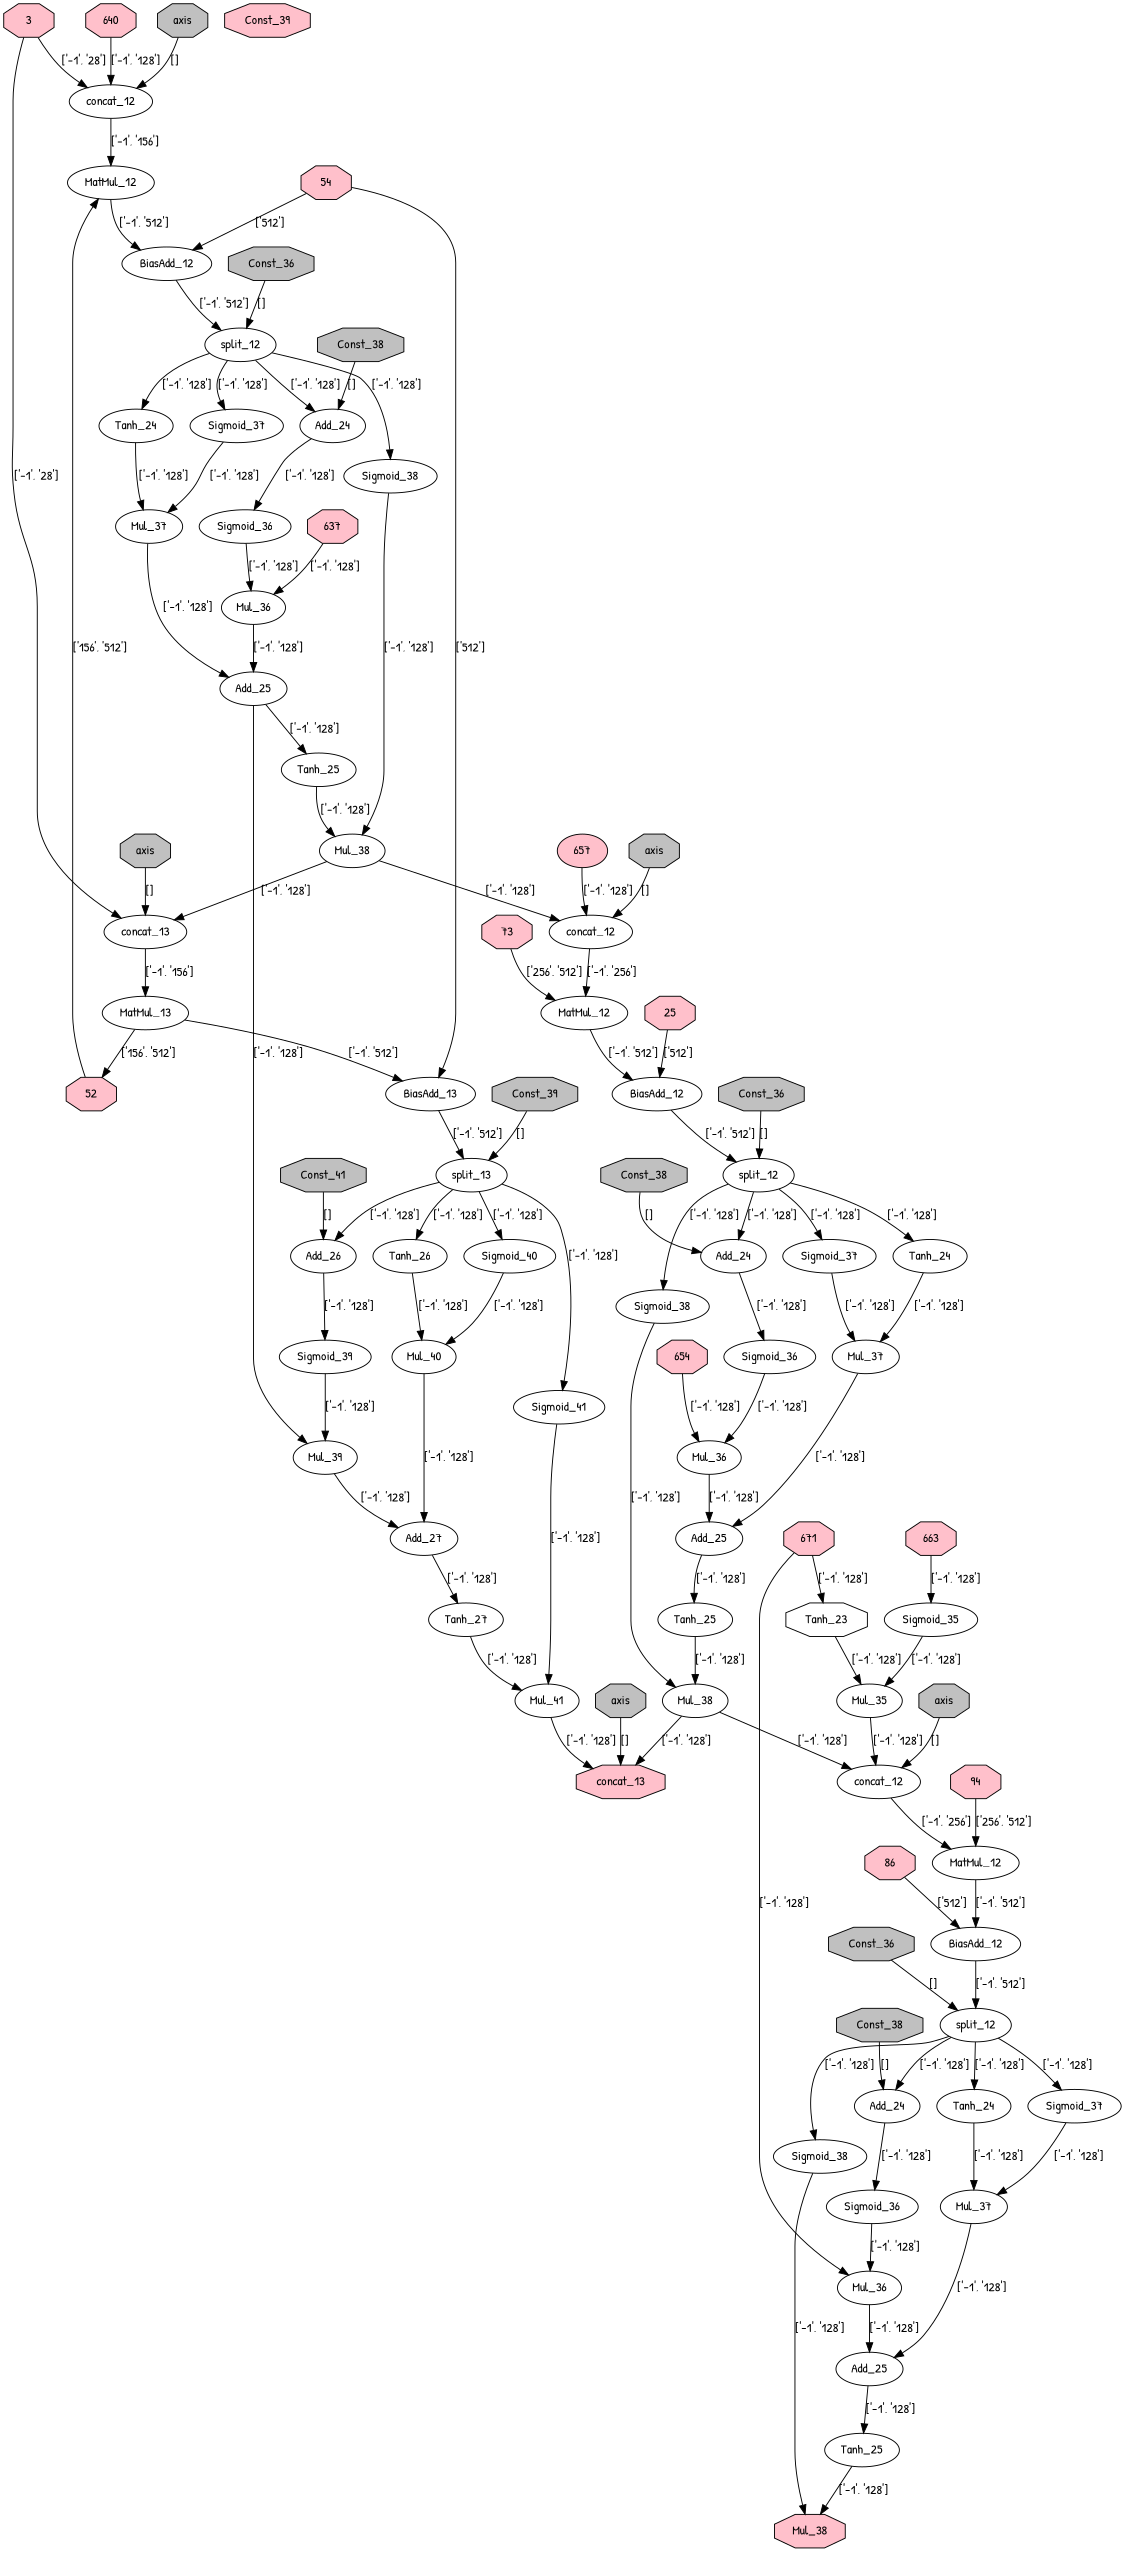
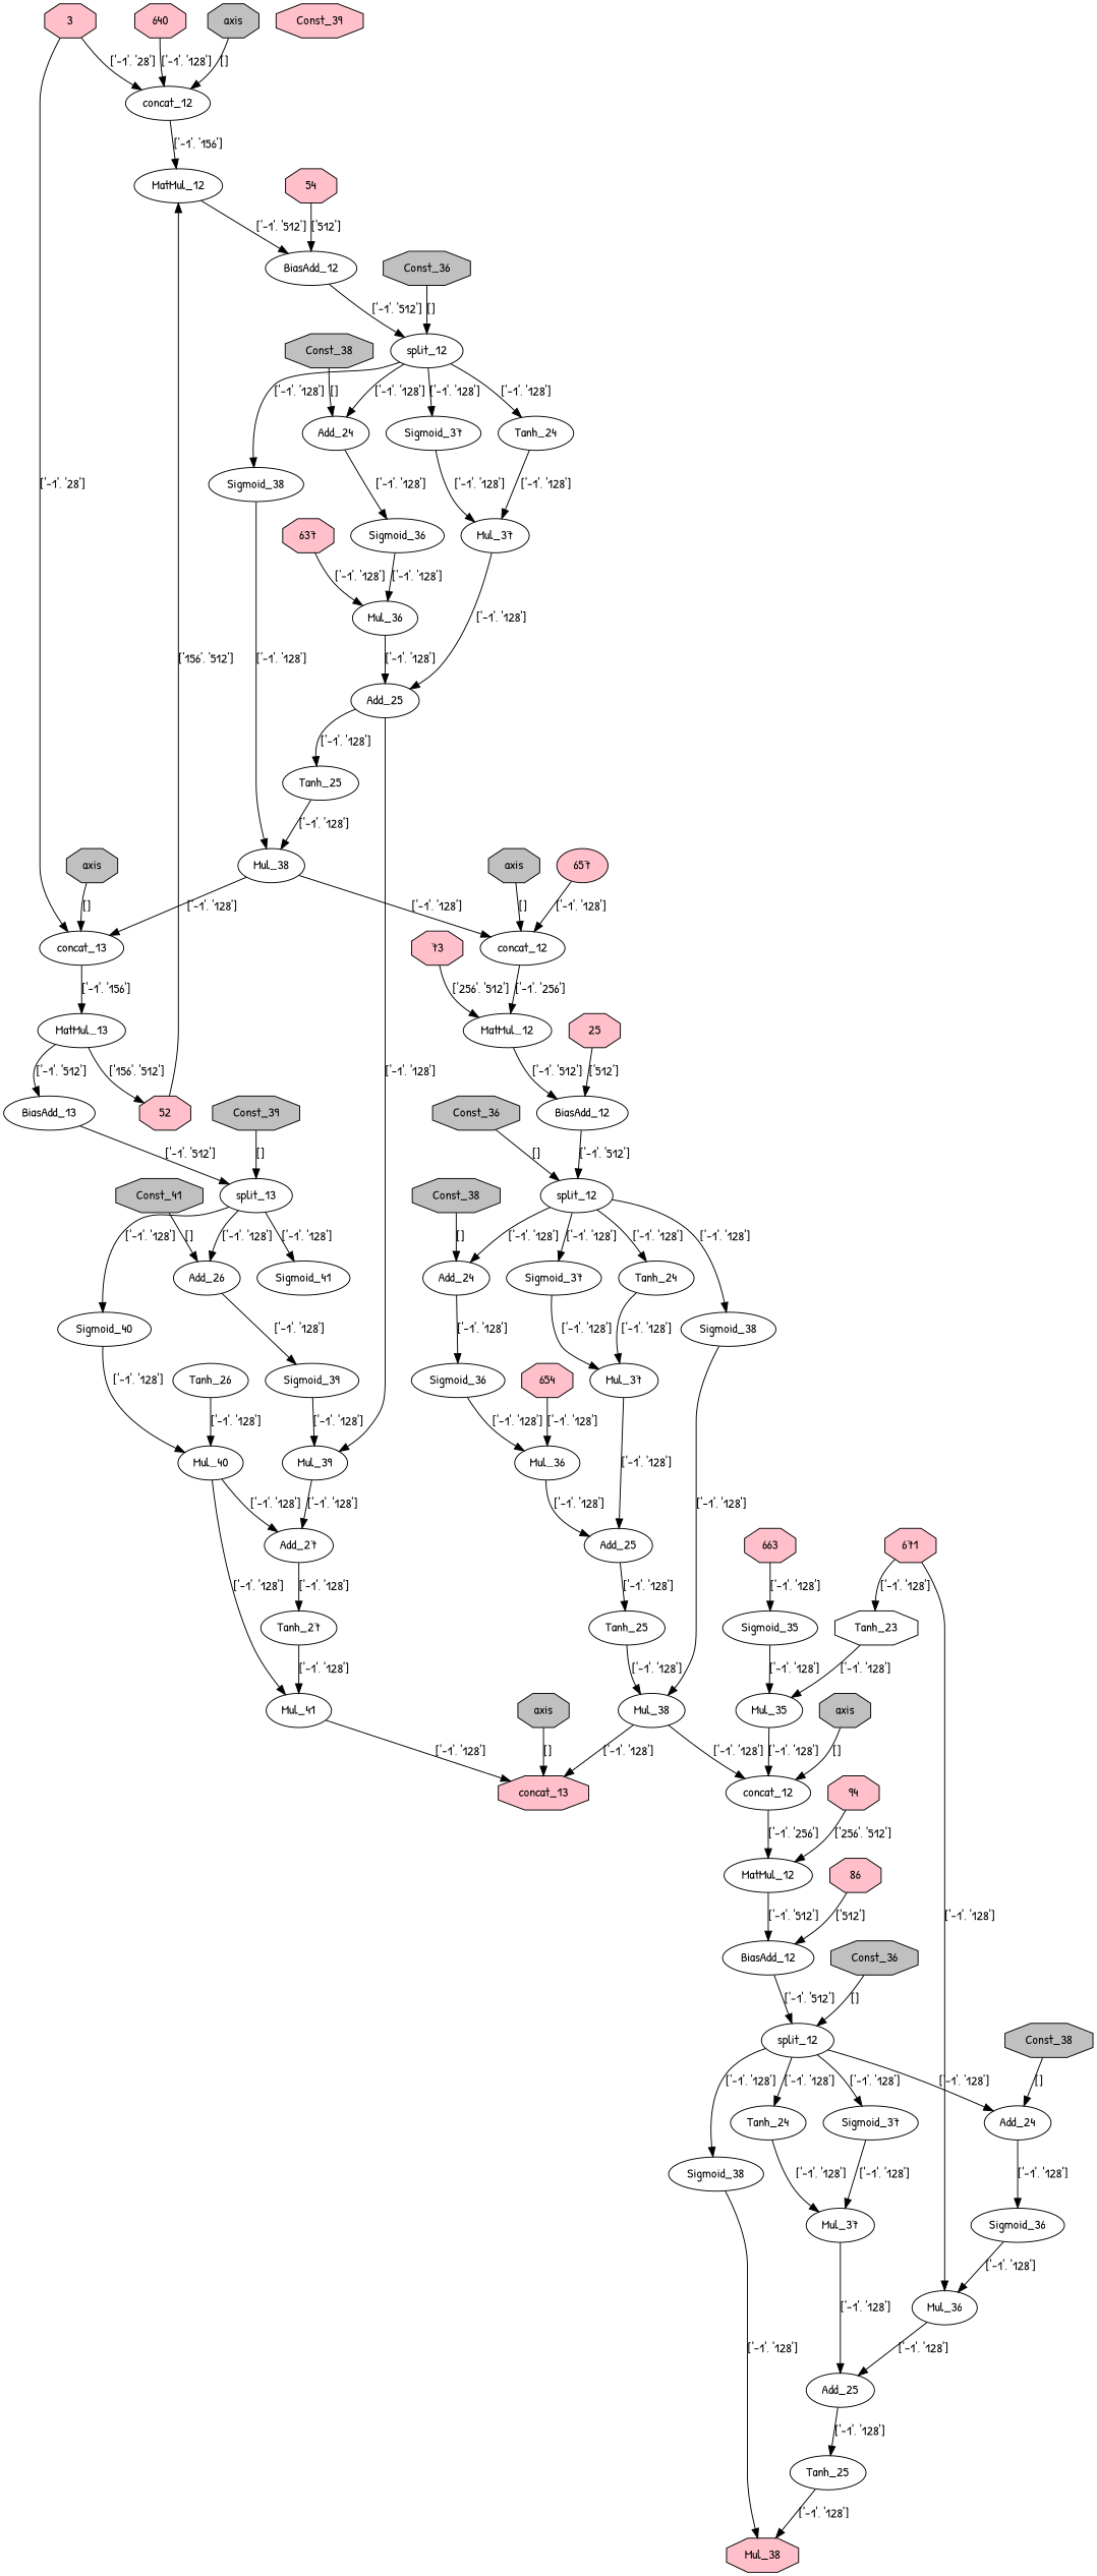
  strict digraph {
    fontname="Patrick Hand"
    node [fontname="Patrick Hand"]
    edge [fontname="Patrick Hand"]
    3 [fillcolor=pink shape=octagon style=filled]
    n2 [label=concat_12]
    n3 [label=concat_13]
    n4 [label=MatMul_12]
    n5 [label=MatMul_13]
    n6 [label=BiasAdd_12]
    52 [fillcolor=pink shape=octagon style=filled]
    n8 [label=BiasAdd_13]
    n9 [label=split_12]
    n10 [label=split_13]
    54 [fillcolor=pink shape=octagon style=filled]
    n12 [label=Add_24]
    n13 [label=Sigmoid_37]
    n14 [label=Tanh_24]
    n15 [label=Sigmoid_38]
    n16 [label=Add_26]
    n17 [label=Sigmoid_40]
    n18 [label=Tanh_26]
    n19 [label=Sigmoid_41]
    73 [fillcolor=pink shape=octagon style=filled]
    n21 [label=MatMul_12]
    n22 [label=BiasAdd_12]
    n23 [label=split_12]
    n24 [fillcolor=pink label=25 shape=octagon style=filled]
    n25 [label=Add_24]
    n26 [label=Sigmoid_37]
    n27 [label=Tanh_24]
    n28 [label=Sigmoid_38]
    94 [fillcolor=pink shape=octagon style=filled]
    n30 [label=MatMul_12]
    n31 [label=BiasAdd_12]
    n32 [label=split_12]
    n33 [fillcolor=pink label=86 shape=octagon style=filled]
    n34 [label=Add_24]
    n35 [label=Sigmoid_37]
    n36 [label=Tanh_24]
    n37 [label=Sigmoid_38]
    637 [fillcolor=pink shape=octagon style=filled]
    n39 [label=Mul_36]
    n40 [label=Add_25]
    n41 [label=Tanh_25]
    n42 [label=Mul_39]
    640 [fillcolor=pink shape=octagon style=filled]
    654 [fillcolor=pink shape=octagon style=filled]
    n45 [label=Mul_36]
    n46 [label=Add_25]
    n47 [label=Tanh_25]
    657 [fillcolor=pink shape=ellipse style=filled]
    n49 [label=concat_12]
    663 [fillcolor=pink shape=octagon style=filled]
    n51 [label=Sigmoid_35]
    n52 [label=Mul_35]
    n53 [label=concat_12]
    671 [fillcolor=pink shape=octagon style=filled]
    n55 [label=Tanh_23 shape=octagon]
    n56 [label=Mul_36]
    n57 [label=Add_25]
    n58 [label=Tanh_25]
    n59 [fillcolor=grey label=Const_36 shape=octagon style=filled]
    n60 [label=Sigmoid_36]
    n61 [label=Mul_37]
    n62 [label=Mul_38]
    n63 [fillcolor=grey label=axis shape=octagon style=filled]
    n64 [fillcolor=grey label=Const_38 shape=octagon style=filled]
    n65 [label=Add_27]
    n66 [label=Tanh_27]
    n67 [fillcolor=grey label=Const_36 shape=octagon style=filled]
    n68 [label=Sigmoid_36]
    n69 [label=Mul_37]
    n70 [label=Mul_38]
    n71 [fillcolor=grey label=axis shape=octagon style=filled]
    n72 [fillcolor=pink label=concat_13 shape=octagon style=filled]
    n73 [fillcolor=grey label=Const_38 shape=octagon style=filled]
    n74 [fillcolor=grey label=Const_36 shape=octagon style=filled]
    n75 [label=Sigmoid_36]
    n76 [label=Mul_37]
    n77 [fillcolor=pink label=Mul_38 shape=octagon style=filled]
    n78 [fillcolor=grey label=axis shape=octagon style=filled]
    n79 [fillcolor=grey label=Const_38 shape=octagon style=filled]
    n80 [fillcolor=grey label=Const_39 shape=octagon style=filled]
    n81 [label=Sigmoid_39]
    n82 [label=Mul_40]
    n83 [label=Mul_41]
    n84 [fillcolor=grey label=axis shape=octagon style=filled]
    n85 [fillcolor=grey label=Const_41 shape=octagon style=filled]
    n86 [fillcolor=pink label=Const_39 shape=octagon style=filled]
    n87 [fillcolor=grey label=axis shape=octagon style=filled]
    3 -> n2 [label="['-1', '28']"]
    3 -> n3 [label="['-1', '28']"]
    n2 -> n4 [label="['-1', '156']"]
    n3 -> n5 [label="['-1', '156']"]
    n4 -> n6 [label="['-1', '512']"]
    n5 -> 52 [label="['156', '512']"]
    n5 -> n8 [label="['-1', '512']"]
    n6 -> n9 [label="['-1', '512']"]
    52 -> n4 [label="['156', '512']"]
    n8 -> n10 [label="['-1', '512']"]
    n9 -> n12 [label="['-1', '128']"]
    n9 -> n13 [label="['-1', '128']"]
    n9 -> n14 [label="['-1', '128']"]
    n9 -> n15 [label="['-1', '128']"]
    n10 -> n16 [label="['-1', '128']"]
    n10 -> n17 [label="['-1', '128']"]
-   n10 -> n18 [label="['-1', '128']"]
    n10 -> n19 [label="['-1', '128']"]
    54 -> n6 [label="['512']"]
-   54 -> n8 [label="['512']"]
    n12 -> n60 [label="['-1', '128']"]
    n13 -> n61 [label="['-1', '128']"]
    n14 -> n61 [label="['-1', '128']"]
    n15 -> n62 [label="['-1', '128']"]
    n16 -> n81 [label="['-1', '128']"]
    n17 -> n82 [label="['-1', '128']"]
    n18 -> n82 [label="['-1', '128']"]
-   n19 -> n83 [label="['-1', '128']"]
+   n82 -> n83 [label="['-1', '128']"]
    73 -> n21 [label="['256', '512']"]
    n21 -> n22 [label="['-1', '512']"]
    n22 -> n23 [label="['-1', '512']"]
    n23 -> n25 [label="['-1', '128']"]
    n23 -> n26 [label="['-1', '128']"]
    n23 -> n27 [label="['-1', '128']"]
    n23 -> n28 [label="['-1', '128']"]
    n24 -> n22 [label="['512']"]
    n25 -> n68 [label="['-1', '128']"]
    n26 -> n69 [label="['-1', '128']"]
    n27 -> n69 [label="['-1', '128']"]
    n28 -> n70 [label="['-1', '128']"]
    94 -> n30 [label="['256', '512']"]
    n30 -> n31 [label="['-1', '512']"]
    n31 -> n32 [label="['-1', '512']"]
    n32 -> n34 [label="['-1', '128']"]
    n32 -> n35 [label="['-1', '128']"]
    n32 -> n36 [label="['-1', '128']"]
    n32 -> n37 [label="['-1', '128']"]
    n33 -> n31 [label="['512']"]
    n34 -> n75 [label="['-1', '128']"]
    n35 -> n76 [label="['-1', '128']"]
    n36 -> n76 [label="['-1', '128']"]
    n37 -> n77 [label="['-1', '128']"]
    637 -> n39 [label="['-1', '128']"]
    n39 -> n40 [label="['-1', '128']"]
    n40 -> n41 [label="['-1', '128']"]
    n40 -> n42 [label="['-1', '128']"]
    n41 -> n62 [label="['-1', '128']"]
    n42 -> n65 [label="['-1', '128']"]
    640 -> n2 [label="['-1', '128']"]
    654 -> n45 [label="['-1', '128']"]
    n45 -> n46 [label="['-1', '128']"]
    n46 -> n47 [label="['-1', '128']"]
    n47 -> n70 [label="['-1', '128']"]
    657 -> n49 [label="['-1', '128']"]
    n49 -> n21 [label="['-1', '256']"]
    663 -> n51 [label="['-1', '128']"]
    n51 -> n52 [label="['-1', '128']"]
    n52 -> n53 [label="['-1', '128']"]
    n53 -> n30 [label="['-1', '256']"]
    671 -> n55 [label="['-1', '128']"]
    671 -> n56 [label="['-1', '128']"]
    n55 -> n52 [label="['-1', '128']"]
    n56 -> n57 [label="['-1', '128']"]
    n57 -> n58 [label="['-1', '128']"]
    n58 -> n77 [label="['-1', '128']"]
    n59 -> n9 [label="[]"]
    n60 -> n39 [label="['-1', '128']"]
    n61 -> n40 [label="['-1', '128']"]
    n62 -> n3 [label="['-1', '128']"]
    n62 -> n49 [label="['-1', '128']"]
    n63 -> n2 [label="[]"]
    n64 -> n12 [label="[]"]
    n65 -> n66 [label="['-1', '128']"]
    n66 -> n83 [label="['-1', '128']"]
    n67 -> n23 [label="[]"]
    n68 -> n45 [label="['-1', '128']"]
    n69 -> n46 [label="['-1', '128']"]
    n70 -> n53 [label="['-1', '128']"]
    n70 -> n72 [label="['-1', '128']"]
    n71 -> n49 [label="[]"]
    n73 -> n25 [label="[]"]
    n74 -> n32 [label="[]"]
    n75 -> n56 [label="['-1', '128']"]
    n76 -> n57 [label="['-1', '128']"]
    n78 -> n53 [label="[]"]
    n79 -> n34 [label="[]"]
    n80 -> n10 [label="[]"]
    n81 -> n42 [label="['-1', '128']"]
    n82 -> n65 [label="['-1', '128']"]
    n83 -> n72 [label="['-1', '128']"]
    n84 -> n3 [label="[]"]
    n85 -> n16 [label="[]"]
    n87 -> n72 [label="[]"]
  }
